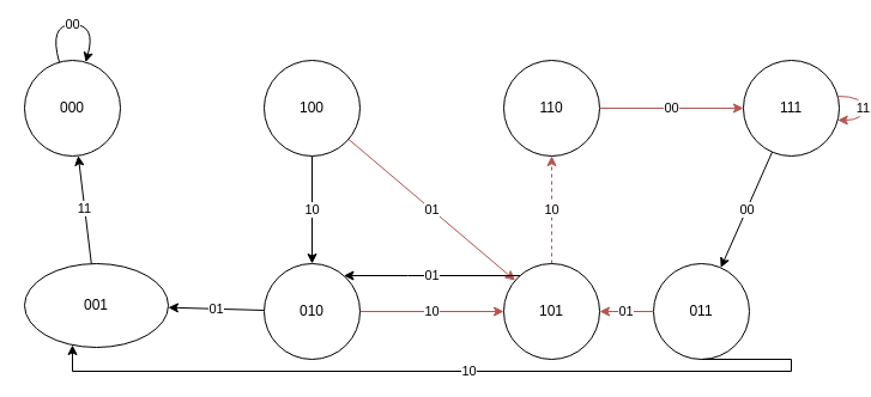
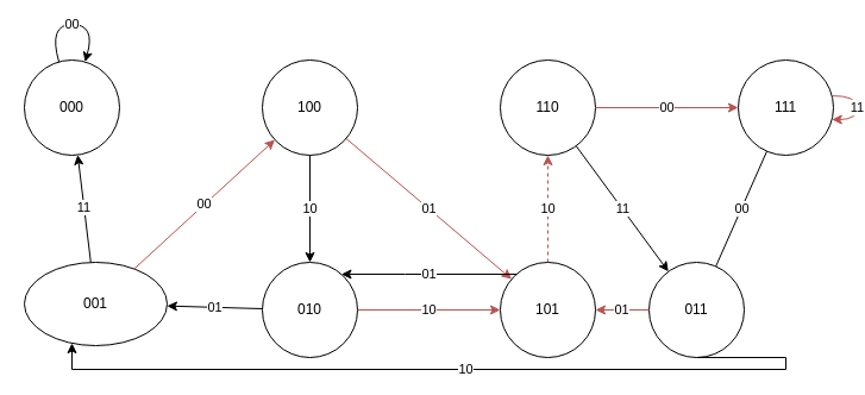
  <mxCell id="0" />
  <mxCell id="1" parent="0" />
  <mxCell id="2" value="000" style="ellipse;whiteSpace=wrap;html=1;aspect=fixed;" vertex="1" parent="1"><mxGeometry x="20" y="50" width="80" height="80" as="geometry" /></mxCell>
  <mxCell id="3" value="10" style="edgeStyle=orthogonalEdgeStyle;rounded=0;orthogonalLoop=1;jettySize=auto;html=1;" edge="1" parent="1" source="4" target="7"><mxGeometry relative="1" as="geometry" /></mxCell>
  <mxCell id="4" value="100" style="ellipse;whiteSpace=wrap;html=1;aspect=fixed;" vertex="1" parent="1"><mxGeometry x="220" y="50" width="80" height="80" as="geometry" /></mxCell>
  <mxCell id="5" value="001" style="ellipse;whiteSpace=wrap;html=1;aspect=fixed;" vertex="1" parent="1"><mxGeometry x="20" y="220" width="120" height="70" as="geometry" /></mxCell>
  <mxCell id="6" value="10" style="edgeStyle=orthogonalEdgeStyle;rounded=0;orthogonalLoop=1;jettySize=auto;html=1;fillColor=#f8cecc;strokeColor=#b85450;" edge="1" parent="1" source="7" target="24"><mxGeometry relative="1" as="geometry" /></mxCell>
  <mxCell id="7" value="010" style="ellipse;whiteSpace=wrap;html=1;aspect=fixed;" vertex="1" parent="1"><mxGeometry x="220" y="220" width="80" height="80" as="geometry" /></mxCell>
  <mxCell id="8" value="110" style="ellipse;whiteSpace=wrap;html=1;aspect=fixed;" vertex="1" parent="1"><mxGeometry x="420" y="50" width="80" height="80" as="geometry" /></mxCell>
  <mxCell id="9" value="111" style="ellipse;whiteSpace=wrap;html=1;aspect=fixed;" vertex="1" parent="1"><mxGeometry x="620" y="50" width="80" height="80" as="geometry" /></mxCell>
  <mxCell id="10" value="011" style="ellipse;whiteSpace=wrap;html=1;aspect=fixed;" vertex="1" parent="1"><mxGeometry x="545" y="220" width="80" height="80" as="geometry" /></mxCell>
  <mxCell id="11" value="11" style="endArrow=classic;html=1;rounded=0;" edge="1" parent="1" source="5" target="2"><mxGeometry width="50" height="50" relative="1" as="geometry"><mxPoint x="110" y="100" as="sourcePoint" /><mxPoint x="230" y="100" as="targetPoint" /></mxGeometry></mxCell>
+ <mxCell id="12" value="00" style="endArrow=classic;html=1;rounded=0;fillColor=#f8cecc;strokeColor=#b85450;" edge="1" parent="1" source="5" target="4"><mxGeometry width="50" height="50" relative="1" as="geometry"><mxPoint x="62.151" y="230.058" as="sourcePoint" /><mxPoint x="67.651" y="139.931" as="targetPoint" /></mxGeometry></mxCell>
  <mxCell id="13" value="01" style="endArrow=classic;html=1;rounded=0;" edge="1" parent="1" source="7" target="5"><mxGeometry width="50" height="50" relative="1" as="geometry"><mxPoint x="320" y="280" as="sourcePoint" /><mxPoint x="370" y="230" as="targetPoint" /></mxGeometry></mxCell>
  <mxCell id="14" value="01" style="endArrow=classic;html=1;rounded=0;fillColor=#f8cecc;strokeColor=#b85450;" edge="1" parent="1" source="4" target="24"><mxGeometry width="50" height="50" relative="1" as="geometry"><mxPoint x="72.151" y="240.058" as="sourcePoint" /><mxPoint x="77.651" y="149.931" as="targetPoint" /></mxGeometry></mxCell>
  <mxCell id="15" value="10" style="endArrow=classic;html=1;rounded=0;fillColor=#f8cecc;strokeColor=#b85450;dashed=1;" edge="1" parent="1" source="24" target="8"><mxGeometry width="50" height="50" relative="1" as="geometry"><mxPoint x="306.193" y="117.032" as="sourcePoint" /><mxPoint x="423.85" y="172.877" as="targetPoint" /></mxGeometry></mxCell>
- <mxCell id="16" value="00" style="endArrow=classic;html=1;rounded=0;" edge="1" parent="1" source="9" target="10"><mxGeometry width="50" height="50" relative="1" as="geometry"><mxPoint x="590" y="260" as="sourcePoint" /><mxPoint x="435.172" y="221.362" as="targetPoint" /></mxGeometry></mxCell>
+ <mxCell id="16" value="00" style="endArrow=none;html=1;rounded=0;" edge="1" parent="1" source="9" target="10"><mxGeometry width="50" height="50" relative="1" as="geometry"><mxPoint x="590" y="260" as="sourcePoint" /><mxPoint x="435.172" y="221.362" as="targetPoint" /></mxGeometry></mxCell>
  <mxCell id="17" value="11" style="endArrow=classic;html=1;rounded=0;edgeStyle=orthogonalEdgeStyle;curved=1;fillColor=#f8cecc;strokeColor=#b85450;" edge="1" parent="1" source="9" target="9"><mxGeometry width="50" height="50" relative="1" as="geometry"><mxPoint x="622.877" y="284.895" as="sourcePoint" /><mxPoint x="497.139" y="335.144" as="targetPoint" /></mxGeometry></mxCell>
  <mxCell id="18" value="00" style="endArrow=classic;html=1;rounded=0;curved=1;" edge="1" parent="1" source="2" target="2"><mxGeometry width="50" height="50" relative="1" as="geometry"><mxPoint x="80" y="190" as="sourcePoint" /><mxPoint x="130" y="140" as="targetPoint" /><Array as="points"><mxPoint x="40" y="20" /></Array></mxGeometry></mxCell>
+ <mxCell id="19" value="11" style="endArrow=classic;html=1;rounded=0;" edge="1" parent="1" source="8" target="10"><mxGeometry width="50" height="50" relative="1" as="geometry"><mxPoint x="622.875" y="284.89" as="sourcePoint" /><mxPoint x="497.195" y="335.284" as="targetPoint" /></mxGeometry></mxCell>
  <mxCell id="20" value="01" style="endArrow=classic;html=1;rounded=0;fillColor=#f8cecc;strokeColor=#B85450;" edge="1" parent="1" source="10" target="24"><mxGeometry width="50" height="50" relative="1" as="geometry"><mxPoint x="460" y="230" as="sourcePoint" /><mxPoint x="460" y="310" as="targetPoint" /></mxGeometry></mxCell>
  <mxCell id="21" value="10" style="endArrow=classic;html=1;rounded=0;edgeStyle=orthogonalEdgeStyle;startArrow=none;exitX=0.5;exitY=1;exitDx=0;exitDy=0;" edge="1" parent="1" source="10" target="5"><mxGeometry width="50" height="50" relative="1" as="geometry"><mxPoint x="423.127" y="365.504" as="sourcePoint" /><mxPoint x="10" y="290" as="targetPoint" /><Array as="points"><mxPoint x="660" y="310" /><mxPoint x="60" y="310" /></Array></mxGeometry></mxCell>
  <mxCell id="22" value="00" style="endArrow=classic;html=1;rounded=0;fillColor=#f8cecc;strokeColor=#B85450;" edge="1" parent="1" source="8" target="9"><mxGeometry width="50" height="50" relative="1" as="geometry"><mxPoint x="423.127" y="365.504" as="sourcePoint" /><mxPoint x="306.853" y="414.447" as="targetPoint" /></mxGeometry></mxCell>
  <mxCell id="23" value="01" style="endArrow=classic;html=1;rounded=0;edgeStyle=orthogonalEdgeStyle;" edge="1" parent="1" source="24" target="7"><mxGeometry width="50" height="50" relative="1" as="geometry"><mxPoint x="100.47" y="244.085" as="sourcePoint" /><mxPoint x="239.49" y="125.867" as="targetPoint" /><Array as="points"><mxPoint x="340" y="230" /><mxPoint x="340" y="230" /></Array></mxGeometry></mxCell>
  <mxCell id="24" value="101" style="ellipse;whiteSpace=wrap;html=1;aspect=fixed;" vertex="1" parent="1"><mxGeometry x="420" y="220" width="80" height="80" as="geometry" /></mxCell>
